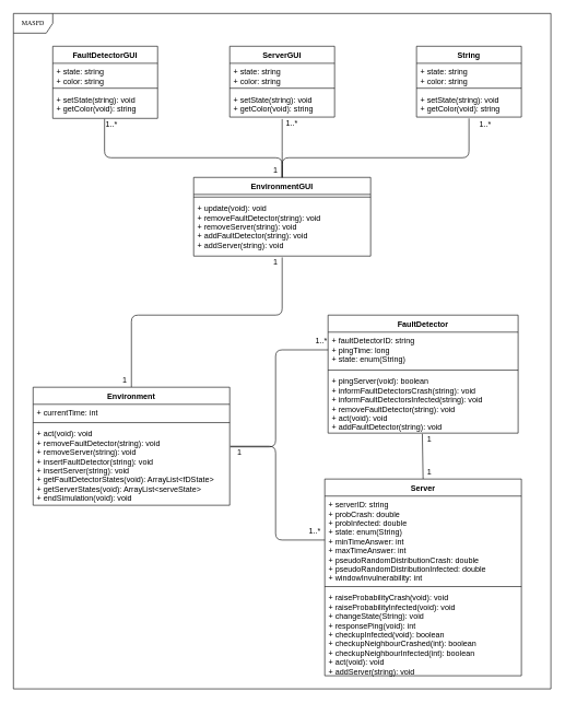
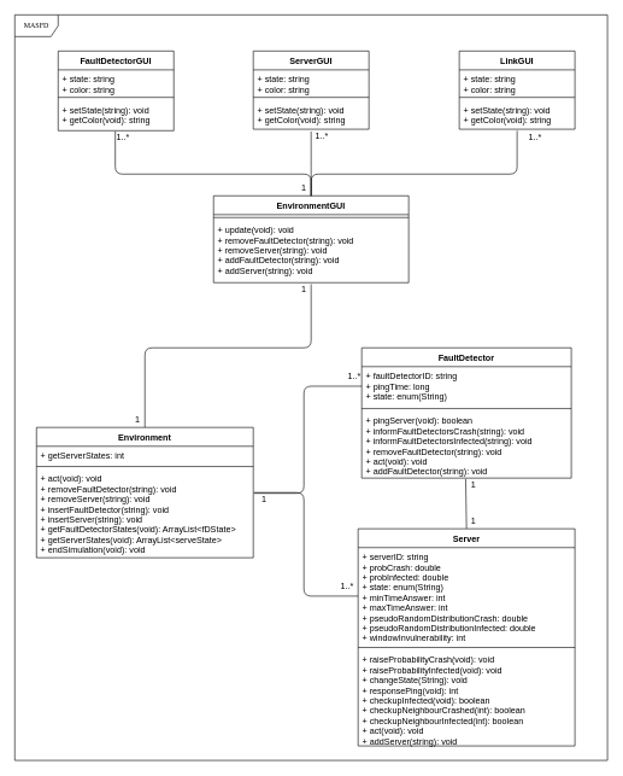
  <mxCell id="0" />
  <mxCell id="1" parent="0" />
  <mxCell id="2" value="MASFD" style="shape=umlFrame;whiteSpace=wrap;html=1;rounded=0;shadow=0;comic=0;labelBackgroundColor=none;strokeWidth=1;fontFamily=Verdana;fontSize=10;align=center;" parent="1" vertex="1"><mxGeometry x="20" y="20" width="820" height="1030" as="geometry" /></mxCell>
  <mxCell id="3" value="" style="endArrow=none;html=1;entryX=0.5;entryY=0;entryDx=0;entryDy=0;exitX=0.496;exitY=1.012;exitDx=0;exitDy=0;exitPerimeter=0;" edge="1" parent="1" source="21" target="14"><mxGeometry width="50" height="50" relative="1" as="geometry"><mxPoint x="640" y="601" as="sourcePoint" /><mxPoint x="775" y="440" as="targetPoint" /></mxGeometry></mxCell>
  <mxCell id="4" value="1" style="text;html=1;strokeColor=none;fillColor=none;align=center;verticalAlign=middle;whiteSpace=wrap;rounded=0;" vertex="1" parent="1"><mxGeometry x="635" y="710" width="40" height="20" as="geometry" /></mxCell>
  <mxCell id="5" value="1" style="text;html=1;strokeColor=none;fillColor=none;align=center;verticalAlign=middle;whiteSpace=wrap;rounded=0;" vertex="1" parent="1"><mxGeometry x="635" y="660" width="40" height="20" as="geometry" /></mxCell>
  <mxCell id="6" value="" style="endArrow=none;html=1;entryX=1.003;entryY=0.27;entryDx=0;entryDy=0;exitX=0;exitY=0.5;exitDx=0;exitDy=0;entryPerimeter=0;" edge="1" parent="1" source="19" target="25"><mxGeometry width="50" height="50" relative="1" as="geometry"><mxPoint x="510" y="480" as="sourcePoint" /><mxPoint x="560" y="430" as="targetPoint" /><Array as="points"><mxPoint x="420" y="533" /><mxPoint x="420" y="681" /></Array></mxGeometry></mxCell>
  <mxCell id="7" value="1..*" style="text;html=1;strokeColor=none;fillColor=none;align=center;verticalAlign=middle;whiteSpace=wrap;rounded=0;" vertex="1" parent="1"><mxGeometry x="470" y="510" width="40" height="20" as="geometry" /></mxCell>
  <mxCell id="8" value="" style="endArrow=none;html=1;exitX=0;exitY=0.5;exitDx=0;exitDy=0;" edge="1" parent="1" source="15"><mxGeometry width="50" height="50" relative="1" as="geometry"><mxPoint x="510" y="480" as="sourcePoint" /><mxPoint x="351" y="680" as="targetPoint" /><Array as="points"><mxPoint x="420" y="823" /><mxPoint x="420" y="680" /></Array></mxGeometry></mxCell>
  <mxCell id="9" value="1" style="text;html=1;strokeColor=none;fillColor=none;align=center;verticalAlign=middle;whiteSpace=wrap;rounded=0;" vertex="1" parent="1"><mxGeometry x="345" y="680" width="40" height="20" as="geometry" /></mxCell>
  <mxCell id="10" value="1..*" style="text;html=1;strokeColor=none;fillColor=none;align=center;verticalAlign=middle;whiteSpace=wrap;rounded=0;" vertex="1" parent="1"><mxGeometry x="460" y="800" width="40" height="20" as="geometry" /></mxCell>
  <mxCell id="11" value="" style="endArrow=none;html=1;exitX=0.5;exitY=0;exitDx=0;exitDy=0;" edge="1" parent="1" source="22"><mxGeometry width="50" height="50" relative="1" as="geometry"><mxPoint x="430" y="480" as="sourcePoint" /><mxPoint x="430" y="392" as="targetPoint" /><Array as="points"><mxPoint x="200" y="480" /><mxPoint x="430" y="480" /></Array></mxGeometry></mxCell>
  <mxCell id="12" value="1" style="text;html=1;strokeColor=none;fillColor=none;align=center;verticalAlign=middle;whiteSpace=wrap;rounded=0;" vertex="1" parent="1"><mxGeometry x="170" y="570" width="40" height="20" as="geometry" /></mxCell>
  <mxCell id="13" value="1" style="text;html=1;strokeColor=none;fillColor=none;align=center;verticalAlign=middle;whiteSpace=wrap;rounded=0;" vertex="1" parent="1"><mxGeometry x="400" y="390" width="40" height="20" as="geometry" /></mxCell>
  <mxCell id="14" value="Server" style="swimlane;fontStyle=1;align=center;verticalAlign=top;childLayout=stackLayout;horizontal=1;startSize=26;horizontalStack=0;resizeParent=1;resizeParentMax=0;resizeLast=0;collapsible=1;marginBottom=0;" vertex="1" parent="1"><mxGeometry x="495" y="730" width="300" height="300" as="geometry" /></mxCell>
  <mxCell id="15" value="+ serverID: string&#10;+ probCrash: double&#10;+ probInfected: double&#10;+ state: enum(String)&#10;+ minTimeAnswer: int&#10;+ maxTimeAnswer: int&#10;+ pseudoRandomDistributionCrash: double&#10;+ pseudoRandomDistributionInfected: double&#10;+ windowInvulnerability: int" style="text;strokeColor=none;fillColor=none;align=left;verticalAlign=top;spacingLeft=4;spacingRight=4;overflow=hidden;rotatable=0;points=[[0,0.5],[1,0.5]];portConstraint=eastwest;" vertex="1" parent="14"><mxGeometry y="26" width="300" height="134" as="geometry" /></mxCell>
  <mxCell id="16" value="" style="line;strokeWidth=1;fillColor=none;align=left;verticalAlign=middle;spacingTop=-1;spacingLeft=3;spacingRight=3;rotatable=0;labelPosition=right;points=[];portConstraint=eastwest;" vertex="1" parent="14"><mxGeometry y="160" width="300" height="8" as="geometry" /></mxCell>
  <mxCell id="17" value="+ raiseProbabilityCrash(void): void&#10;+ raiseProbabilityInfected(void): void&#10;+ changeState(String): void&#10;+ responsePing(void): int&#10;+ checkupInfected(void): boolean&#10;+ checkupNeighbourCrashed(int): boolean&#10;+ checkupNeighbourInfected(int): boolean&#10;+ act(void): void&#10;+ addServer(string): void" style="text;strokeColor=none;fillColor=none;align=left;verticalAlign=top;spacingLeft=4;spacingRight=4;overflow=hidden;rotatable=0;points=[[0,0.5],[1,0.5]];portConstraint=eastwest;" vertex="1" parent="14"><mxGeometry y="168" width="300" height="132" as="geometry" /></mxCell>
  <mxCell id="18" value="FaultDetector" style="swimlane;fontStyle=1;align=center;verticalAlign=top;childLayout=stackLayout;horizontal=1;startSize=26;horizontalStack=0;resizeParent=1;resizeParentMax=0;resizeLast=0;collapsible=1;marginBottom=0;" vertex="1" parent="1"><mxGeometry x="500" y="480" width="290" height="180" as="geometry" /></mxCell>
  <mxCell id="19" value="+ faultDetectorID: string&#10;+ pingTime: long&#10;+ state: enum(String)" style="text;strokeColor=none;fillColor=none;align=left;verticalAlign=top;spacingLeft=4;spacingRight=4;overflow=hidden;rotatable=0;points=[[0,0.5],[1,0.5]];portConstraint=eastwest;" vertex="1" parent="18"><mxGeometry y="26" width="290" height="54" as="geometry" /></mxCell>
  <mxCell id="20" value="" style="line;strokeWidth=1;fillColor=none;align=left;verticalAlign=middle;spacingTop=-1;spacingLeft=3;spacingRight=3;rotatable=0;labelPosition=right;points=[];portConstraint=eastwest;" vertex="1" parent="18"><mxGeometry y="80" width="290" height="8" as="geometry" /></mxCell>
  <mxCell id="21" value="+ pingServer(void): boolean&#10;+ informFaultDetectorsCrash(string): void&#10;+ informFaultDetectorsInfected(string): void&#10;+ removeFaultDetector(string): void&#10;+ act(void): void&#10;+ addFaultDetector(string): void" style="text;strokeColor=none;fillColor=none;align=left;verticalAlign=top;spacingLeft=4;spacingRight=4;overflow=hidden;rotatable=0;points=[[0,0.5],[1,0.5]];portConstraint=eastwest;" vertex="1" parent="18"><mxGeometry y="88" width="290" height="92" as="geometry" /></mxCell>
  <mxCell id="22" value="Environment" style="swimlane;fontStyle=1;align=center;verticalAlign=top;childLayout=stackLayout;horizontal=1;startSize=26;horizontalStack=0;resizeParent=1;resizeParentMax=0;resizeLast=0;collapsible=1;marginBottom=0;" vertex="1" parent="1"><mxGeometry x="50" y="590" width="300" height="180" as="geometry" /></mxCell>
- <mxCell id="23" value="+ currentTime: int" style="text;strokeColor=none;fillColor=none;align=left;verticalAlign=top;spacingLeft=4;spacingRight=4;overflow=hidden;rotatable=0;points=[[0,0.5],[1,0.5]];portConstraint=eastwest;" vertex="1" parent="22"><mxGeometry y="26" width="300" height="24" as="geometry" /></mxCell>
+ <mxCell id="23" value="+ getServerStates: int" style="text;strokeColor=none;fillColor=none;align=left;verticalAlign=top;spacingLeft=4;spacingRight=4;overflow=hidden;rotatable=0;points=[[0,0.5],[1,0.5]];portConstraint=eastwest;" vertex="1" parent="22"><mxGeometry y="26" width="300" height="24" as="geometry" /></mxCell>
  <mxCell id="24" value="" style="line;strokeWidth=1;fillColor=none;align=left;verticalAlign=middle;spacingTop=-1;spacingLeft=3;spacingRight=3;rotatable=0;labelPosition=right;points=[];portConstraint=eastwest;" vertex="1" parent="22"><mxGeometry y="50" width="300" height="8" as="geometry" /></mxCell>
  <mxCell id="25" value="+ act(void): void&#10;+ removeFaultDetector(string): void&#10;+ removeServer(string): void&#10;+ insertFaultDetector(string): void&#10;+ insertServer(string): void&#10;+ getFaultDetectorStates(void): ArrayList&lt;fDState&gt;&#10;+ getServerStates(void): ArrayList&lt;serveState&gt;&#10;+ endSimulation(void): void &#10;&#10;" style="text;strokeColor=none;fillColor=none;align=left;verticalAlign=top;spacingLeft=4;spacingRight=4;overflow=hidden;rotatable=0;points=[[0,0.5],[1,0.5]];portConstraint=eastwest;" vertex="1" parent="22"><mxGeometry y="58" width="300" height="122" as="geometry" /></mxCell>
  <mxCell id="26" value="EnvironmentGUI" style="swimlane;fontStyle=1;align=center;verticalAlign=top;childLayout=stackLayout;horizontal=1;startSize=26;horizontalStack=0;resizeParent=1;resizeParentMax=0;resizeLast=0;collapsible=1;marginBottom=0;" vertex="1" parent="1"><mxGeometry x="295" y="270" width="270" height="120" as="geometry" /></mxCell>
  <mxCell id="27" value="" style="line;strokeWidth=1;fillColor=none;align=left;verticalAlign=middle;spacingTop=-1;spacingLeft=3;spacingRight=3;rotatable=0;labelPosition=right;points=[];portConstraint=eastwest;" vertex="1" parent="26"><mxGeometry y="26" width="270" height="8" as="geometry" /></mxCell>
  <mxCell id="28" value="+ update(void): void&#10;+ removeFaultDetector(string): void&#10;+ removeServer(string): void&#10;+ addFaultDetector(string): void&#10;+ addServer(string): void " style="text;strokeColor=none;fillColor=none;align=left;verticalAlign=top;spacingLeft=4;spacingRight=4;overflow=hidden;rotatable=0;points=[[0,0.5],[1,0.5]];portConstraint=eastwest;" vertex="1" parent="26"><mxGeometry y="34" width="270" height="86" as="geometry" /></mxCell>
  <mxCell id="29" value="FaultDetectorGUI" style="swimlane;fontStyle=1;align=center;verticalAlign=top;childLayout=stackLayout;horizontal=1;startSize=26;horizontalStack=0;resizeParent=1;resizeParentMax=0;resizeLast=0;collapsible=1;marginBottom=0;" vertex="1" parent="1"><mxGeometry x="80" y="70" width="160" height="110" as="geometry" /></mxCell>
  <mxCell id="30" value="+ state: string&#10;+ color: string" style="text;strokeColor=none;fillColor=none;align=left;verticalAlign=top;spacingLeft=4;spacingRight=4;overflow=hidden;rotatable=0;points=[[0,0.5],[1,0.5]];portConstraint=eastwest;" vertex="1" parent="29"><mxGeometry y="26" width="160" height="34" as="geometry" /></mxCell>
  <mxCell id="31" value="" style="line;strokeWidth=1;fillColor=none;align=left;verticalAlign=middle;spacingTop=-1;spacingLeft=3;spacingRight=3;rotatable=0;labelPosition=right;points=[];portConstraint=eastwest;" vertex="1" parent="29"><mxGeometry y="60" width="160" height="8" as="geometry" /></mxCell>
  <mxCell id="32" value="+ setState(string): void&#10;+ getColor(void): string" style="text;strokeColor=none;fillColor=none;align=left;verticalAlign=top;spacingLeft=4;spacingRight=4;overflow=hidden;rotatable=0;points=[[0,0.5],[1,0.5]];portConstraint=eastwest;" vertex="1" parent="29"><mxGeometry y="68" width="160" height="42" as="geometry" /></mxCell>
  <mxCell id="33" value="" style="endArrow=none;html=1;exitX=0.5;exitY=0;exitDx=0;exitDy=0;entryX=0.494;entryY=1.019;entryDx=0;entryDy=0;entryPerimeter=0;" edge="1" parent="1" source="26" target="32"><mxGeometry width="50" height="50" relative="1" as="geometry"><mxPoint x="430" y="580" as="sourcePoint" /><mxPoint x="480" y="530" as="targetPoint" /><Array as="points"><mxPoint x="430" y="240" /><mxPoint x="159" y="240" /></Array></mxGeometry></mxCell>
  <mxCell id="34" value="" style="endArrow=none;html=1;entryX=0.5;entryY=1.075;entryDx=0;entryDy=0;entryPerimeter=0;exitX=0.5;exitY=0;exitDx=0;exitDy=0;" edge="1" parent="1" source="26" target="39"><mxGeometry width="50" height="50" relative="1" as="geometry"><mxPoint x="590" y="400" as="sourcePoint" /><mxPoint x="640" y="350" as="targetPoint" /><Array as="points"><mxPoint x="430" y="240" /></Array></mxGeometry></mxCell>
  <mxCell id="35" value="" style="endArrow=none;html=1;exitX=0.5;exitY=0;exitDx=0;exitDy=0;" edge="1" parent="1" source="26"><mxGeometry width="50" height="50" relative="1" as="geometry"><mxPoint x="620" y="330" as="sourcePoint" /><mxPoint x="715" y="180" as="targetPoint" /><Array as="points"><mxPoint x="430" y="240" /><mxPoint x="715" y="240" /></Array></mxGeometry></mxCell>
  <mxCell id="36" value="ServerGUI" style="swimlane;fontStyle=1;align=center;verticalAlign=top;childLayout=stackLayout;horizontal=1;startSize=26;horizontalStack=0;resizeParent=1;resizeParentMax=0;resizeLast=0;collapsible=1;marginBottom=0;" vertex="1" parent="1"><mxGeometry x="350" y="70" width="160" height="108" as="geometry" /></mxCell>
  <mxCell id="37" value="+ state: string&#10;+ color: string" style="text;strokeColor=none;fillColor=none;align=left;verticalAlign=top;spacingLeft=4;spacingRight=4;overflow=hidden;rotatable=0;points=[[0,0.5],[1,0.5]];portConstraint=eastwest;" vertex="1" parent="36"><mxGeometry y="26" width="160" height="34" as="geometry" /></mxCell>
  <mxCell id="38" value="" style="line;strokeWidth=1;fillColor=none;align=left;verticalAlign=middle;spacingTop=-1;spacingLeft=3;spacingRight=3;rotatable=0;labelPosition=right;points=[];portConstraint=eastwest;" vertex="1" parent="36"><mxGeometry y="60" width="160" height="8" as="geometry" /></mxCell>
  <mxCell id="39" value="+ setState(string): void&#10;+ getColor(void): string" style="text;strokeColor=none;fillColor=none;align=left;verticalAlign=top;spacingLeft=4;spacingRight=4;overflow=hidden;rotatable=0;points=[[0,0.5],[1,0.5]];portConstraint=eastwest;" vertex="1" parent="36"><mxGeometry y="68" width="160" height="40" as="geometry" /></mxCell>
- <mxCell id="40" value="String" style="swimlane;fontStyle=1;align=center;verticalAlign=top;childLayout=stackLayout;horizontal=1;startSize=26;horizontalStack=0;resizeParent=1;resizeParentMax=0;resizeLast=0;collapsible=1;marginBottom=0;" vertex="1" parent="1"><mxGeometry x="635" y="70" width="160" height="108" as="geometry" /></mxCell>
+ <mxCell id="40" value="LinkGUI" style="swimlane;fontStyle=1;align=center;verticalAlign=top;childLayout=stackLayout;horizontal=1;startSize=26;horizontalStack=0;resizeParent=1;resizeParentMax=0;resizeLast=0;collapsible=1;marginBottom=0;" vertex="1" parent="1"><mxGeometry x="635" y="70" width="160" height="108" as="geometry" /></mxCell>
  <mxCell id="41" value="+ state: string&#10;+ color: string" style="text;strokeColor=none;fillColor=none;align=left;verticalAlign=top;spacingLeft=4;spacingRight=4;overflow=hidden;rotatable=0;points=[[0,0.5],[1,0.5]];portConstraint=eastwest;" vertex="1" parent="40"><mxGeometry y="26" width="160" height="34" as="geometry" /></mxCell>
  <mxCell id="42" value="" style="line;strokeWidth=1;fillColor=none;align=left;verticalAlign=middle;spacingTop=-1;spacingLeft=3;spacingRight=3;rotatable=0;labelPosition=right;points=[];portConstraint=eastwest;" vertex="1" parent="40"><mxGeometry y="60" width="160" height="8" as="geometry" /></mxCell>
  <mxCell id="43" value="+ setState(string): void&#10;+ getColor(void): string" style="text;strokeColor=none;fillColor=none;align=left;verticalAlign=top;spacingLeft=4;spacingRight=4;overflow=hidden;rotatable=0;points=[[0,0.5],[1,0.5]];portConstraint=eastwest;" vertex="1" parent="40"><mxGeometry y="68" width="160" height="40" as="geometry" /></mxCell>
  <mxCell id="44" value="1..*" style="text;html=1;strokeColor=none;fillColor=none;align=center;verticalAlign=middle;whiteSpace=wrap;rounded=0;" vertex="1" parent="1"><mxGeometry x="150" y="180" width="40" height="20" as="geometry" /></mxCell>
  <mxCell id="45" value="1..*" style="text;html=1;strokeColor=none;fillColor=none;align=center;verticalAlign=middle;whiteSpace=wrap;rounded=0;" vertex="1" parent="1"><mxGeometry x="425" y="178" width="40" height="20" as="geometry" /></mxCell>
  <mxCell id="46" value="1..*" style="text;html=1;strokeColor=none;fillColor=none;align=center;verticalAlign=middle;whiteSpace=wrap;rounded=0;" vertex="1" parent="1"><mxGeometry x="720" y="180" width="40" height="20" as="geometry" /></mxCell>
  <mxCell id="47" value="1" style="text;html=1;strokeColor=none;fillColor=none;align=center;verticalAlign=middle;whiteSpace=wrap;rounded=0;" vertex="1" parent="1"><mxGeometry x="400" y="250" width="40" height="20" as="geometry" /></mxCell>
